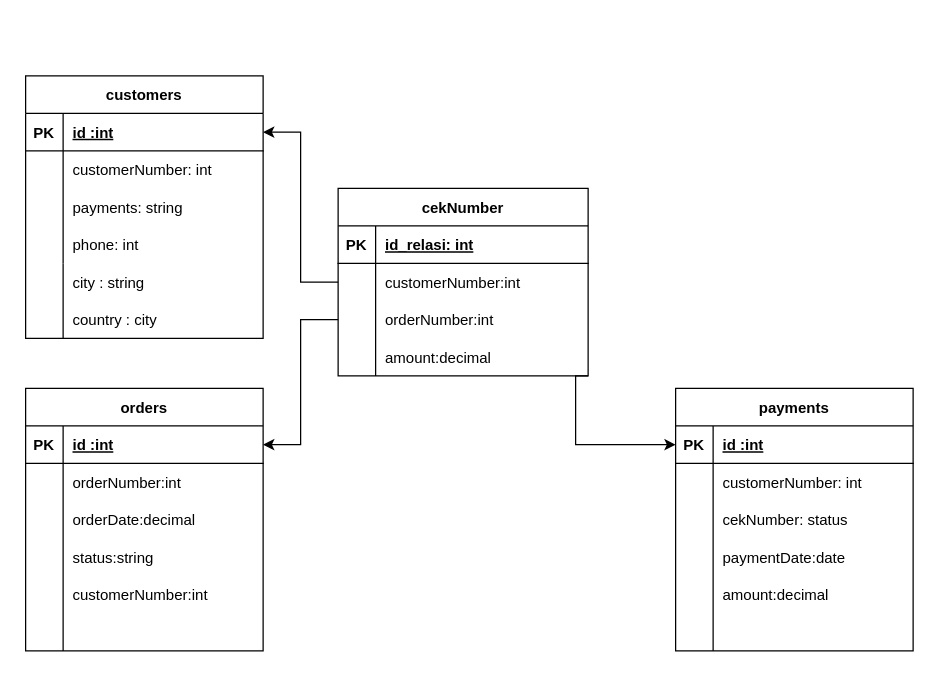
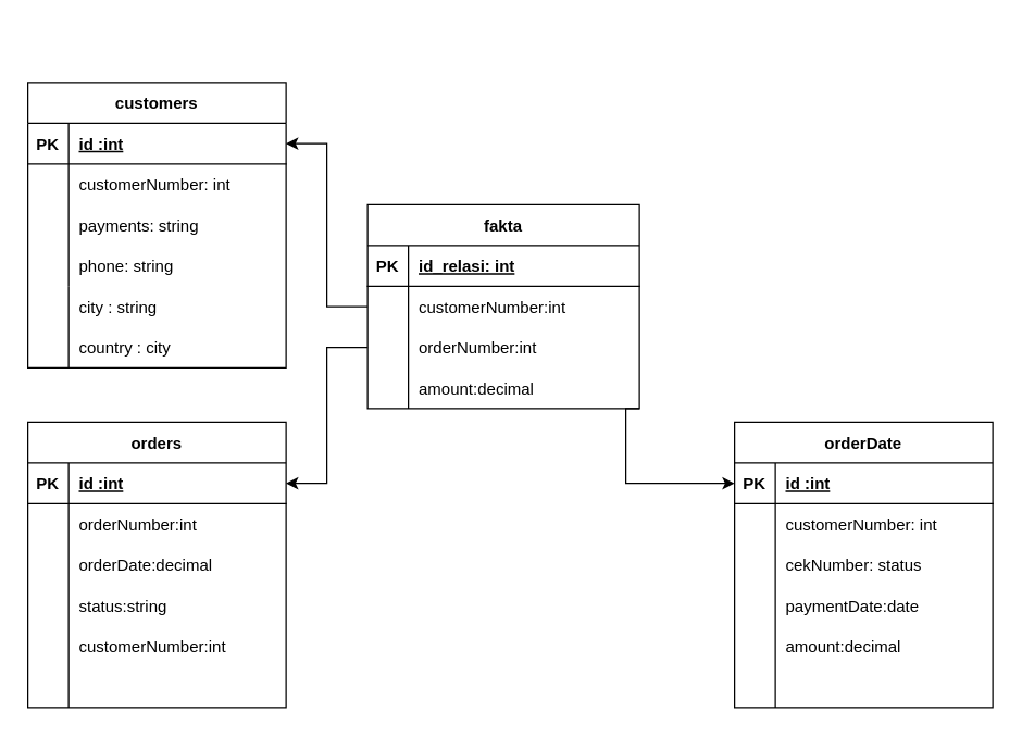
  <mxCell id="0" />
  <mxCell id="1" parent="0" />
  <mxCell id="2" value="customers" style="shape=table;startSize=30;container=1;collapsible=1;childLayout=tableLayout;fixedRows=1;rowLines=0;fontStyle=1;align=center;resizeLast=1;" vertex="1" parent="1"><mxGeometry x="20" y="60" width="190" height="210" as="geometry" /></mxCell>
  <mxCell id="3" value="" style="shape=tableRow;horizontal=0;startSize=0;swimlaneHead=0;swimlaneBody=0;fillColor=none;collapsible=0;dropTarget=0;points=[[0,0.5],[1,0.5]];portConstraint=eastwest;top=0;left=0;right=0;bottom=1;" vertex="1" parent="2"><mxGeometry y="30" width="190" height="30" as="geometry" /></mxCell>
  <mxCell id="4" value="PK" style="shape=partialRectangle;connectable=0;fillColor=none;top=0;left=0;bottom=0;right=0;fontStyle=1;overflow=hidden;" vertex="1" parent="3"><mxGeometry width="30" height="30" as="geometry"><mxRectangle width="30" height="30" as="alternateBounds" /></mxGeometry></mxCell>
  <mxCell id="5" value="id :int" style="shape=partialRectangle;connectable=0;fillColor=none;top=0;left=0;bottom=0;right=0;align=left;spacingLeft=6;fontStyle=5;overflow=hidden;" vertex="1" parent="3"><mxGeometry x="30" width="160" height="30" as="geometry"><mxRectangle width="160" height="30" as="alternateBounds" /></mxGeometry></mxCell>
  <mxCell id="6" value="" style="shape=tableRow;horizontal=0;startSize=0;swimlaneHead=0;swimlaneBody=0;fillColor=none;collapsible=0;dropTarget=0;points=[[0,0.5],[1,0.5]];portConstraint=eastwest;top=0;left=0;right=0;bottom=0;" vertex="1" parent="2"><mxGeometry y="60" width="190" height="30" as="geometry" /></mxCell>
  <mxCell id="7" value="" style="shape=partialRectangle;connectable=0;fillColor=none;top=0;left=0;bottom=0;right=0;editable=1;overflow=hidden;" vertex="1" parent="6"><mxGeometry width="30" height="30" as="geometry"><mxRectangle width="30" height="30" as="alternateBounds" /></mxGeometry></mxCell>
  <mxCell id="8" value="customerNumber: int" style="shape=partialRectangle;connectable=0;fillColor=none;top=0;left=0;bottom=0;right=0;align=left;spacingLeft=6;overflow=hidden;" vertex="1" parent="6"><mxGeometry x="30" width="160" height="30" as="geometry"><mxRectangle width="160" height="30" as="alternateBounds" /></mxGeometry></mxCell>
  <mxCell id="9" value="" style="shape=tableRow;horizontal=0;startSize=0;swimlaneHead=0;swimlaneBody=0;fillColor=none;collapsible=0;dropTarget=0;points=[[0,0.5],[1,0.5]];portConstraint=eastwest;top=0;left=0;right=0;bottom=0;" vertex="1" parent="2"><mxGeometry y="90" width="190" height="30" as="geometry" /></mxCell>
  <mxCell id="10" value="" style="shape=partialRectangle;connectable=0;fillColor=none;top=0;left=0;bottom=0;right=0;editable=1;overflow=hidden;" vertex="1" parent="9"><mxGeometry width="30" height="30" as="geometry"><mxRectangle width="30" height="30" as="alternateBounds" /></mxGeometry></mxCell>
  <mxCell id="11" value="payments: string" style="shape=partialRectangle;connectable=0;fillColor=none;top=0;left=0;bottom=0;right=0;align=left;spacingLeft=6;overflow=hidden;" vertex="1" parent="9"><mxGeometry x="30" width="160" height="30" as="geometry"><mxRectangle width="160" height="30" as="alternateBounds" /></mxGeometry></mxCell>
  <mxCell id="12" value="" style="shape=tableRow;horizontal=0;startSize=0;swimlaneHead=0;swimlaneBody=0;fillColor=none;collapsible=0;dropTarget=0;points=[[0,0.5],[1,0.5]];portConstraint=eastwest;top=0;left=0;right=0;bottom=0;" vertex="1" parent="2"><mxGeometry y="120" width="190" height="30" as="geometry" /></mxCell>
  <mxCell id="13" value="" style="shape=partialRectangle;connectable=0;fillColor=none;top=0;left=0;bottom=0;right=0;editable=1;overflow=hidden;" vertex="1" parent="12"><mxGeometry width="30" height="30" as="geometry"><mxRectangle width="30" height="30" as="alternateBounds" /></mxGeometry></mxCell>
  <mxCell id="14" value="" style="shape=partialRectangle;connectable=0;fillColor=none;top=0;left=0;bottom=0;right=0;align=left;spacingLeft=6;overflow=hidden;" vertex="1" parent="12"><mxGeometry x="30" width="160" height="30" as="geometry"><mxRectangle width="160" height="30" as="alternateBounds" /></mxGeometry></mxCell>
  <mxCell id="15" value="" style="shape=tableRow;horizontal=0;startSize=0;swimlaneHead=0;swimlaneBody=0;fillColor=none;collapsible=0;dropTarget=0;points=[[0,0.5],[1,0.5]];portConstraint=eastwest;top=0;left=0;right=0;bottom=0;" vertex="1" parent="1"><mxGeometry x="20" y="20" width="180" height="30" as="geometry" /></mxCell>
  <mxCell id="16" value="" style="shape=partialRectangle;connectable=0;fillColor=none;top=0;left=0;bottom=0;right=0;editable=1;overflow=hidden;" vertex="1" parent="15"><mxGeometry width="30" height="30" as="geometry"><mxRectangle width="30" height="30" as="alternateBounds" /></mxGeometry></mxCell>
- <mxCell id="17" value="phone: int" style="shape=partialRectangle;connectable=0;fillColor=none;top=0;left=0;bottom=0;right=0;align=left;spacingLeft=6;overflow=hidden;" vertex="1" parent="1"><mxGeometry x="50" y="180" width="150" height="30" as="geometry"><mxRectangle width="150" height="30" as="alternateBounds" /></mxGeometry></mxCell>
+ <mxCell id="17" value="phone: string" style="shape=partialRectangle;connectable=0;fillColor=none;top=0;left=0;bottom=0;right=0;align=left;spacingLeft=6;overflow=hidden;" vertex="1" parent="1"><mxGeometry x="50" y="180" width="150" height="30" as="geometry"><mxRectangle width="150" height="30" as="alternateBounds" /></mxGeometry></mxCell>
  <mxCell id="18" value="city : string" style="shape=partialRectangle;connectable=0;fillColor=none;top=0;left=0;bottom=0;right=0;align=left;spacingLeft=6;overflow=hidden;" vertex="1" parent="1"><mxGeometry x="50" y="210" width="150" height="30" as="geometry"><mxRectangle width="150" height="30" as="alternateBounds" /></mxGeometry></mxCell>
  <mxCell id="19" value="" style="endArrow=none;html=1;rounded=0;" edge="1" parent="1"><mxGeometry width="50" height="50" relative="1" as="geometry"><mxPoint x="50" y="270" as="sourcePoint" /><mxPoint x="50" y="210" as="targetPoint" /></mxGeometry></mxCell>
- <mxCell id="20" value="payments" style="shape=table;startSize=30;container=1;collapsible=1;childLayout=tableLayout;fixedRows=1;rowLines=0;fontStyle=1;align=center;resizeLast=1;" vertex="1" parent="1"><mxGeometry x="540" y="310" width="190" height="210" as="geometry" /></mxCell>
+ <mxCell id="20" value="orderDate" style="shape=table;startSize=30;container=1;collapsible=1;childLayout=tableLayout;fixedRows=1;rowLines=0;fontStyle=1;align=center;resizeLast=1;" vertex="1" parent="1"><mxGeometry x="540" y="310" width="190" height="210" as="geometry" /></mxCell>
  <mxCell id="21" value="" style="shape=tableRow;horizontal=0;startSize=0;swimlaneHead=0;swimlaneBody=0;fillColor=none;collapsible=0;dropTarget=0;points=[[0,0.5],[1,0.5]];portConstraint=eastwest;top=0;left=0;right=0;bottom=1;" vertex="1" parent="20"><mxGeometry y="30" width="190" height="30" as="geometry" /></mxCell>
  <mxCell id="22" value="PK" style="shape=partialRectangle;connectable=0;fillColor=none;top=0;left=0;bottom=0;right=0;fontStyle=1;overflow=hidden;" vertex="1" parent="21"><mxGeometry width="30" height="30" as="geometry"><mxRectangle width="30" height="30" as="alternateBounds" /></mxGeometry></mxCell>
  <mxCell id="23" value="id :int" style="shape=partialRectangle;connectable=0;fillColor=none;top=0;left=0;bottom=0;right=0;align=left;spacingLeft=6;fontStyle=5;overflow=hidden;" vertex="1" parent="21"><mxGeometry x="30" width="160" height="30" as="geometry"><mxRectangle width="160" height="30" as="alternateBounds" /></mxGeometry></mxCell>
  <mxCell id="24" value="" style="shape=tableRow;horizontal=0;startSize=0;swimlaneHead=0;swimlaneBody=0;fillColor=none;collapsible=0;dropTarget=0;points=[[0,0.5],[1,0.5]];portConstraint=eastwest;top=0;left=0;right=0;bottom=0;" vertex="1" parent="20"><mxGeometry y="60" width="190" height="30" as="geometry" /></mxCell>
  <mxCell id="25" value="" style="shape=partialRectangle;connectable=0;fillColor=none;top=0;left=0;bottom=0;right=0;editable=1;overflow=hidden;" vertex="1" parent="24"><mxGeometry width="30" height="30" as="geometry"><mxRectangle width="30" height="30" as="alternateBounds" /></mxGeometry></mxCell>
  <mxCell id="26" value="customerNumber: int" style="shape=partialRectangle;connectable=0;fillColor=none;top=0;left=0;bottom=0;right=0;align=left;spacingLeft=6;overflow=hidden;" vertex="1" parent="24"><mxGeometry x="30" width="160" height="30" as="geometry"><mxRectangle width="160" height="30" as="alternateBounds" /></mxGeometry></mxCell>
  <mxCell id="27" value="" style="shape=tableRow;horizontal=0;startSize=0;swimlaneHead=0;swimlaneBody=0;fillColor=none;collapsible=0;dropTarget=0;points=[[0,0.5],[1,0.5]];portConstraint=eastwest;top=0;left=0;right=0;bottom=0;" vertex="1" parent="20"><mxGeometry y="90" width="190" height="30" as="geometry" /></mxCell>
  <mxCell id="28" value="" style="shape=partialRectangle;connectable=0;fillColor=none;top=0;left=0;bottom=0;right=0;editable=1;overflow=hidden;" vertex="1" parent="27"><mxGeometry width="30" height="30" as="geometry"><mxRectangle width="30" height="30" as="alternateBounds" /></mxGeometry></mxCell>
  <mxCell id="29" value="cekNumber: status" style="shape=partialRectangle;connectable=0;fillColor=none;top=0;left=0;bottom=0;right=0;align=left;spacingLeft=6;overflow=hidden;" vertex="1" parent="27"><mxGeometry x="30" width="160" height="30" as="geometry"><mxRectangle width="160" height="30" as="alternateBounds" /></mxGeometry></mxCell>
  <mxCell id="30" value="" style="shape=tableRow;horizontal=0;startSize=0;swimlaneHead=0;swimlaneBody=0;fillColor=none;collapsible=0;dropTarget=0;points=[[0,0.5],[1,0.5]];portConstraint=eastwest;top=0;left=0;right=0;bottom=0;" vertex="1" parent="20"><mxGeometry y="120" width="190" height="30" as="geometry" /></mxCell>
  <mxCell id="31" value="" style="shape=partialRectangle;connectable=0;fillColor=none;top=0;left=0;bottom=0;right=0;editable=1;overflow=hidden;" vertex="1" parent="30"><mxGeometry width="30" height="30" as="geometry"><mxRectangle width="30" height="30" as="alternateBounds" /></mxGeometry></mxCell>
  <mxCell id="32" value="" style="shape=partialRectangle;connectable=0;fillColor=none;top=0;left=0;bottom=0;right=0;align=left;spacingLeft=6;overflow=hidden;" vertex="1" parent="30"><mxGeometry x="30" width="160" height="30" as="geometry"><mxRectangle width="160" height="30" as="alternateBounds" /></mxGeometry></mxCell>
  <mxCell id="33" value="paymentDate:date" style="shape=partialRectangle;connectable=0;fillColor=none;top=0;left=0;bottom=0;right=0;align=left;spacingLeft=6;overflow=hidden;" vertex="1" parent="1"><mxGeometry x="570" y="430" width="150" height="30" as="geometry"><mxRectangle width="150" height="30" as="alternateBounds" /></mxGeometry></mxCell>
  <mxCell id="34" value="amount:decimal" style="shape=partialRectangle;connectable=0;fillColor=none;top=0;left=0;bottom=0;right=0;align=left;spacingLeft=6;overflow=hidden;" vertex="1" parent="1"><mxGeometry x="570" y="460" width="150" height="30" as="geometry"><mxRectangle width="150" height="30" as="alternateBounds" /></mxGeometry></mxCell>
  <mxCell id="35" value="" style="endArrow=none;html=1;rounded=0;" edge="1" parent="1"><mxGeometry width="50" height="50" relative="1" as="geometry"><mxPoint x="570" y="520" as="sourcePoint" /><mxPoint x="570" y="460" as="targetPoint" /></mxGeometry></mxCell>
  <mxCell id="36" value="orders" style="shape=table;startSize=30;container=1;collapsible=1;childLayout=tableLayout;fixedRows=1;rowLines=0;fontStyle=1;align=center;resizeLast=1;" vertex="1" parent="1"><mxGeometry x="20" y="310" width="190" height="210" as="geometry" /></mxCell>
  <mxCell id="37" value="" style="shape=tableRow;horizontal=0;startSize=0;swimlaneHead=0;swimlaneBody=0;fillColor=none;collapsible=0;dropTarget=0;points=[[0,0.5],[1,0.5]];portConstraint=eastwest;top=0;left=0;right=0;bottom=1;" vertex="1" parent="36"><mxGeometry y="30" width="190" height="30" as="geometry" /></mxCell>
  <mxCell id="38" value="PK" style="shape=partialRectangle;connectable=0;fillColor=none;top=0;left=0;bottom=0;right=0;fontStyle=1;overflow=hidden;" vertex="1" parent="37"><mxGeometry width="30" height="30" as="geometry"><mxRectangle width="30" height="30" as="alternateBounds" /></mxGeometry></mxCell>
  <mxCell id="39" value="id :int" style="shape=partialRectangle;connectable=0;fillColor=none;top=0;left=0;bottom=0;right=0;align=left;spacingLeft=6;fontStyle=5;overflow=hidden;" vertex="1" parent="37"><mxGeometry x="30" width="160" height="30" as="geometry"><mxRectangle width="160" height="30" as="alternateBounds" /></mxGeometry></mxCell>
  <mxCell id="40" value="" style="shape=tableRow;horizontal=0;startSize=0;swimlaneHead=0;swimlaneBody=0;fillColor=none;collapsible=0;dropTarget=0;points=[[0,0.5],[1,0.5]];portConstraint=eastwest;top=0;left=0;right=0;bottom=0;" vertex="1" parent="36"><mxGeometry y="60" width="190" height="30" as="geometry" /></mxCell>
  <mxCell id="41" value="" style="shape=partialRectangle;connectable=0;fillColor=none;top=0;left=0;bottom=0;right=0;editable=1;overflow=hidden;" vertex="1" parent="40"><mxGeometry width="30" height="30" as="geometry"><mxRectangle width="30" height="30" as="alternateBounds" /></mxGeometry></mxCell>
  <mxCell id="42" value="orderNumber:int" style="shape=partialRectangle;connectable=0;fillColor=none;top=0;left=0;bottom=0;right=0;align=left;spacingLeft=6;overflow=hidden;" vertex="1" parent="40"><mxGeometry x="30" width="160" height="30" as="geometry"><mxRectangle width="160" height="30" as="alternateBounds" /></mxGeometry></mxCell>
  <mxCell id="43" value="" style="shape=tableRow;horizontal=0;startSize=0;swimlaneHead=0;swimlaneBody=0;fillColor=none;collapsible=0;dropTarget=0;points=[[0,0.5],[1,0.5]];portConstraint=eastwest;top=0;left=0;right=0;bottom=0;" vertex="1" parent="36"><mxGeometry y="90" width="190" height="30" as="geometry" /></mxCell>
  <mxCell id="44" value="" style="shape=partialRectangle;connectable=0;fillColor=none;top=0;left=0;bottom=0;right=0;editable=1;overflow=hidden;" vertex="1" parent="43"><mxGeometry width="30" height="30" as="geometry"><mxRectangle width="30" height="30" as="alternateBounds" /></mxGeometry></mxCell>
  <mxCell id="45" value="orderDate:decimal" style="shape=partialRectangle;connectable=0;fillColor=none;top=0;left=0;bottom=0;right=0;align=left;spacingLeft=6;overflow=hidden;" vertex="1" parent="43"><mxGeometry x="30" width="160" height="30" as="geometry"><mxRectangle width="160" height="30" as="alternateBounds" /></mxGeometry></mxCell>
  <mxCell id="46" value="" style="shape=tableRow;horizontal=0;startSize=0;swimlaneHead=0;swimlaneBody=0;fillColor=none;collapsible=0;dropTarget=0;points=[[0,0.5],[1,0.5]];portConstraint=eastwest;top=0;left=0;right=0;bottom=0;" vertex="1" parent="36"><mxGeometry y="120" width="190" height="30" as="geometry" /></mxCell>
  <mxCell id="47" value="" style="shape=partialRectangle;connectable=0;fillColor=none;top=0;left=0;bottom=0;right=0;editable=1;overflow=hidden;" vertex="1" parent="46"><mxGeometry width="30" height="30" as="geometry"><mxRectangle width="30" height="30" as="alternateBounds" /></mxGeometry></mxCell>
  <mxCell id="48" value="" style="shape=partialRectangle;connectable=0;fillColor=none;top=0;left=0;bottom=0;right=0;align=left;spacingLeft=6;overflow=hidden;" vertex="1" parent="46"><mxGeometry x="30" width="160" height="30" as="geometry"><mxRectangle width="160" height="30" as="alternateBounds" /></mxGeometry></mxCell>
  <mxCell id="49" value="status:string" style="shape=partialRectangle;connectable=0;fillColor=none;top=0;left=0;bottom=0;right=0;align=left;spacingLeft=6;overflow=hidden;" vertex="1" parent="1"><mxGeometry x="50" y="430" width="150" height="30" as="geometry"><mxRectangle width="150" height="30" as="alternateBounds" /></mxGeometry></mxCell>
  <mxCell id="50" value="customerNumber:int" style="shape=partialRectangle;connectable=0;fillColor=none;top=0;left=0;bottom=0;right=0;align=left;spacingLeft=6;overflow=hidden;" vertex="1" parent="1"><mxGeometry x="50" y="460" width="150" height="30" as="geometry"><mxRectangle width="150" height="30" as="alternateBounds" /></mxGeometry></mxCell>
  <mxCell id="51" value="" style="endArrow=none;html=1;rounded=0;" edge="1" parent="1"><mxGeometry width="50" height="50" relative="1" as="geometry"><mxPoint x="50" y="520" as="sourcePoint" /><mxPoint x="50" y="460" as="targetPoint" /></mxGeometry></mxCell>
  <mxCell id="52" value="" style="shape=tableRow;horizontal=0;startSize=0;swimlaneHead=0;swimlaneBody=0;fillColor=none;collapsible=0;dropTarget=0;points=[[0,0.5],[1,0.5]];portConstraint=eastwest;top=0;left=0;right=0;bottom=0;" vertex="1" parent="1"><mxGeometry x="339" y="300" width="180" height="30" as="geometry" /></mxCell>
  <mxCell id="53" value="" style="shape=partialRectangle;connectable=0;fillColor=none;top=0;left=0;bottom=0;right=0;editable=1;overflow=hidden;" vertex="1" parent="52"><mxGeometry width="30" height="30" as="geometry"><mxRectangle width="30" height="30" as="alternateBounds" /></mxGeometry></mxCell>
  <mxCell id="54" value="" style="shape=tableRow;horizontal=0;startSize=0;swimlaneHead=0;swimlaneBody=0;fillColor=none;collapsible=0;dropTarget=0;points=[[0,0.5],[1,0.5]];portConstraint=eastwest;top=0;left=0;right=0;bottom=0;" vertex="1" parent="1"><mxGeometry x="339" y="330" width="180" height="30" as="geometry" /></mxCell>
  <mxCell id="55" value="" style="shape=partialRectangle;connectable=0;fillColor=none;top=0;left=0;bottom=0;right=0;editable=1;overflow=hidden;" vertex="1" parent="54"><mxGeometry y="-190" width="30" height="30" as="geometry"><mxRectangle width="30" height="30" as="alternateBounds" /></mxGeometry></mxCell>
- <mxCell id="56" value="cekNumber" style="shape=table;startSize=30;container=1;collapsible=1;childLayout=tableLayout;fixedRows=1;rowLines=0;fontStyle=1;align=center;resizeLast=1;" vertex="1" parent="1"><mxGeometry x="270" y="150" width="200" height="150" as="geometry" /></mxCell>
+ <mxCell id="56" value="fakta" style="shape=table;startSize=30;container=1;collapsible=1;childLayout=tableLayout;fixedRows=1;rowLines=0;fontStyle=1;align=center;resizeLast=1;" vertex="1" parent="1"><mxGeometry x="270" y="150" width="200" height="150" as="geometry" /></mxCell>
  <mxCell id="57" value="" style="shape=tableRow;horizontal=0;startSize=0;swimlaneHead=0;swimlaneBody=0;fillColor=none;collapsible=0;dropTarget=0;points=[[0,0.5],[1,0.5]];portConstraint=eastwest;top=0;left=0;right=0;bottom=1;" vertex="1" parent="56"><mxGeometry y="30" width="200" height="30" as="geometry" /></mxCell>
  <mxCell id="58" value="PK" style="shape=partialRectangle;connectable=0;fillColor=none;top=0;left=0;bottom=0;right=0;fontStyle=1;overflow=hidden;" vertex="1" parent="57"><mxGeometry width="30" height="30" as="geometry"><mxRectangle width="30" height="30" as="alternateBounds" /></mxGeometry></mxCell>
  <mxCell id="59" value="id_relasi: int" style="shape=partialRectangle;connectable=0;fillColor=none;top=0;left=0;bottom=0;right=0;align=left;spacingLeft=6;fontStyle=5;overflow=hidden;" vertex="1" parent="57"><mxGeometry x="30" width="170" height="30" as="geometry"><mxRectangle width="170" height="30" as="alternateBounds" /></mxGeometry></mxCell>
  <mxCell id="60" value="" style="shape=tableRow;horizontal=0;startSize=0;swimlaneHead=0;swimlaneBody=0;fillColor=none;collapsible=0;dropTarget=0;points=[[0,0.5],[1,0.5]];portConstraint=eastwest;top=0;left=0;right=0;bottom=0;" vertex="1" parent="56"><mxGeometry y="60" width="200" height="30" as="geometry" /></mxCell>
  <mxCell id="61" value="" style="shape=partialRectangle;connectable=0;fillColor=none;top=0;left=0;bottom=0;right=0;editable=1;overflow=hidden;" vertex="1" parent="60"><mxGeometry width="30" height="30" as="geometry"><mxRectangle width="30" height="30" as="alternateBounds" /></mxGeometry></mxCell>
  <mxCell id="62" value="customerNumber:int" style="shape=partialRectangle;connectable=0;fillColor=none;top=0;left=0;bottom=0;right=0;align=left;spacingLeft=6;overflow=hidden;" vertex="1" parent="60"><mxGeometry x="30" width="170" height="30" as="geometry"><mxRectangle width="170" height="30" as="alternateBounds" /></mxGeometry></mxCell>
  <mxCell id="63" value="" style="shape=tableRow;horizontal=0;startSize=0;swimlaneHead=0;swimlaneBody=0;fillColor=none;collapsible=0;dropTarget=0;points=[[0,0.5],[1,0.5]];portConstraint=eastwest;top=0;left=0;right=0;bottom=0;" vertex="1" parent="56"><mxGeometry y="90" width="200" height="30" as="geometry" /></mxCell>
  <mxCell id="64" value="" style="shape=partialRectangle;connectable=0;fillColor=none;top=0;left=0;bottom=0;right=0;editable=1;overflow=hidden;" vertex="1" parent="63"><mxGeometry width="30" height="30" as="geometry"><mxRectangle width="30" height="30" as="alternateBounds" /></mxGeometry></mxCell>
  <mxCell id="65" value="orderNumber:int" style="shape=partialRectangle;connectable=0;fillColor=none;top=0;left=0;bottom=0;right=0;align=left;spacingLeft=6;overflow=hidden;" vertex="1" parent="63"><mxGeometry x="30" width="170" height="30" as="geometry"><mxRectangle width="170" height="30" as="alternateBounds" /></mxGeometry></mxCell>
  <mxCell id="66" value="" style="shape=tableRow;horizontal=0;startSize=0;swimlaneHead=0;swimlaneBody=0;fillColor=none;collapsible=0;dropTarget=0;points=[[0,0.5],[1,0.5]];portConstraint=eastwest;top=0;left=0;right=0;bottom=0;" vertex="1" parent="56"><mxGeometry y="120" width="200" height="30" as="geometry" /></mxCell>
  <mxCell id="67" value="" style="shape=partialRectangle;connectable=0;fillColor=none;top=0;left=0;bottom=0;right=0;editable=1;overflow=hidden;" vertex="1" parent="66"><mxGeometry width="30" height="30" as="geometry"><mxRectangle width="30" height="30" as="alternateBounds" /></mxGeometry></mxCell>
  <mxCell id="68" value="amount:decimal" style="shape=partialRectangle;connectable=0;fillColor=none;top=0;left=0;bottom=0;right=0;align=left;spacingLeft=6;overflow=hidden;" vertex="1" parent="66"><mxGeometry x="30" width="170" height="30" as="geometry"><mxRectangle width="170" height="30" as="alternateBounds" /></mxGeometry></mxCell>
  <mxCell id="69" value="" style="shape=partialRectangle;connectable=0;fillColor=none;top=0;left=0;bottom=0;right=0;editable=1;overflow=hidden;" vertex="1" parent="1"><mxGeometry x="599" y="220" width="30" height="30" as="geometry"><mxRectangle width="30" height="30" as="alternateBounds" /></mxGeometry></mxCell>
  <mxCell id="70" value="" style="shape=partialRectangle;connectable=0;fillColor=none;top=0;left=0;bottom=0;right=0;editable=1;overflow=hidden;" vertex="1" parent="1"><mxGeometry x="599" y="60" width="30" height="30" as="geometry"><mxRectangle width="30" height="30" as="alternateBounds" /></mxGeometry></mxCell>
  <mxCell id="71" style="edgeStyle=orthogonalEdgeStyle;rounded=0;orthogonalLoop=1;jettySize=auto;html=1;entryX=0;entryY=0.5;entryDx=0;entryDy=0;" edge="1" parent="1" target="21"><mxGeometry relative="1" as="geometry"><mxPoint x="470" y="300" as="sourcePoint" /><Array as="points"><mxPoint x="470" y="300" /><mxPoint x="460" y="300" /><mxPoint x="460" y="355" /></Array></mxGeometry></mxCell>
  <mxCell id="72" style="edgeStyle=orthogonalEdgeStyle;rounded=0;orthogonalLoop=1;jettySize=auto;html=1;entryX=1;entryY=0.5;entryDx=0;entryDy=0;" edge="1" parent="1" source="60" target="3"><mxGeometry relative="1" as="geometry" /></mxCell>
  <mxCell id="73" style="edgeStyle=orthogonalEdgeStyle;rounded=0;orthogonalLoop=1;jettySize=auto;html=1;entryX=1;entryY=0.5;entryDx=0;entryDy=0;" edge="1" parent="1" source="63" target="37"><mxGeometry relative="1" as="geometry" /></mxCell>
  <mxCell id="74" value="country : city" style="shape=partialRectangle;connectable=0;fillColor=none;top=0;left=0;bottom=0;right=0;align=left;spacingLeft=6;overflow=hidden;" vertex="1" parent="1"><mxGeometry x="50" y="240" width="150" height="30" as="geometry"><mxRectangle width="150" height="30" as="alternateBounds" /></mxGeometry></mxCell>
